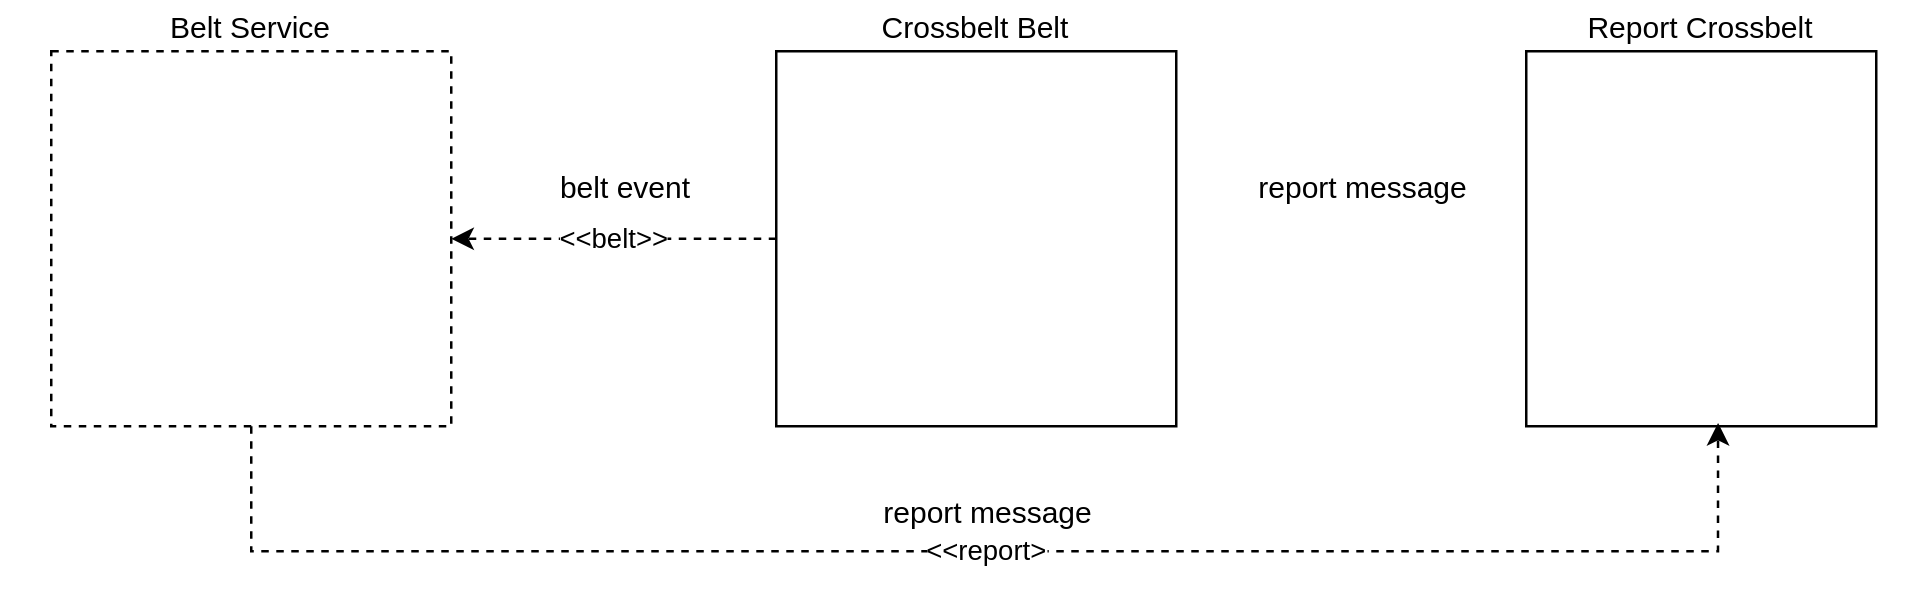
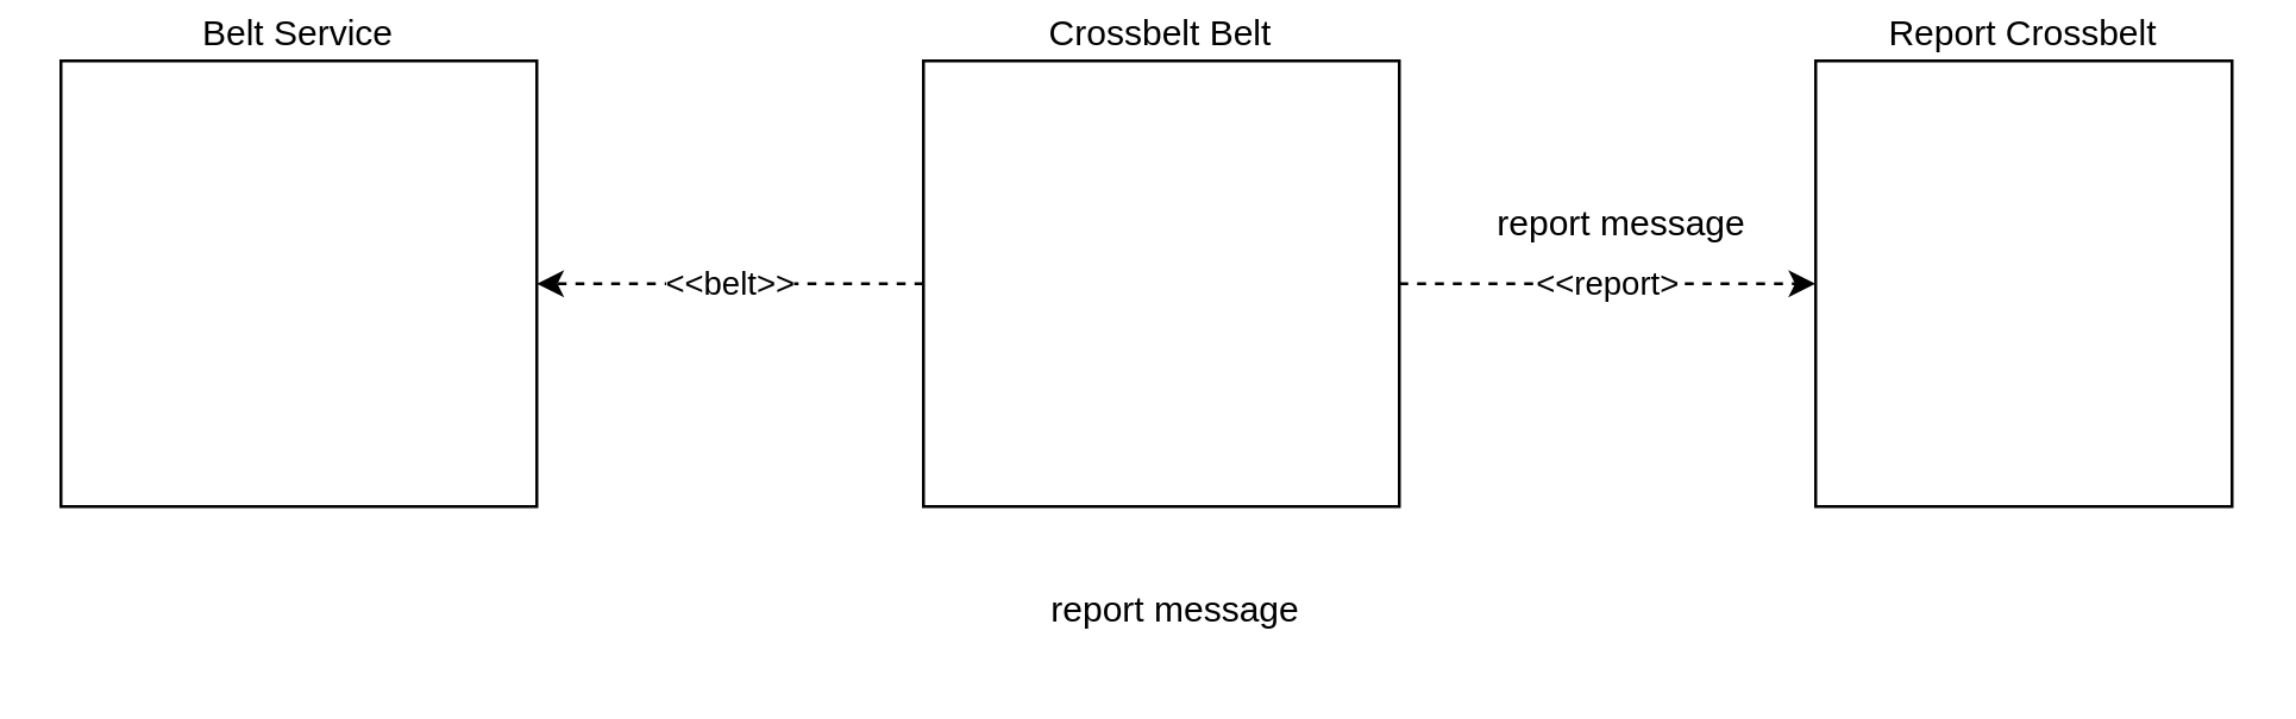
  <mxCell id="0" />
  <mxCell id="1" parent="0" />
  <mxCell id="2" value="&amp;lt;&amp;lt;belt&amp;gt;&amp;gt;" style="edgeStyle=orthogonalEdgeStyle;rounded=0;orthogonalLoop=1;jettySize=auto;html=1;jumpStyle=none;dashed=1;" parent="1" source="5" target="3" edge="1"><mxGeometry relative="1" as="geometry" /></mxCell>
- <mxCell id="3" value="Belt&amp;nbsp;&lt;span style=&quot;background-color: initial;&quot;&gt;Service&lt;/span&gt;" style="rounded=0;whiteSpace=wrap;html=1;labelPosition=center;verticalLabelPosition=top;align=center;verticalAlign=bottom;aspect=fixed;dashed=1;" parent="1" vertex="1"><mxGeometry x="20" y="20" width="160" height="150.01" as="geometry" /></mxCell>
+ <mxCell id="3" value="Belt&amp;nbsp;&lt;span style=&quot;background-color: initial;&quot;&gt;Service&lt;/span&gt;" style="rounded=0;whiteSpace=wrap;html=1;labelPosition=center;verticalLabelPosition=top;align=center;verticalAlign=bottom;aspect=fixed;" parent="1" vertex="1"><mxGeometry x="20" y="20" width="160" height="150.01" as="geometry" /></mxCell>
+ <mxCell id="4" value="&amp;lt;&amp;lt;report&amp;gt;" style="edgeStyle=orthogonalEdgeStyle;rounded=0;orthogonalLoop=1;jettySize=auto;html=1;dashed=1;" edge="1" parent="1" source="5" target="6"><mxGeometry relative="1" as="geometry" /></mxCell>
  <mxCell id="5" value="Crossbelt Belt" style="rounded=0;whiteSpace=wrap;html=1;labelPosition=center;verticalLabelPosition=top;align=center;verticalAlign=bottom;" parent="1" vertex="1"><mxGeometry x="310" y="20" width="160" height="150" as="geometry" /></mxCell>
  <mxCell id="6" value="Report Crossbelt" style="rounded=0;whiteSpace=wrap;html=1;labelPosition=center;verticalLabelPosition=top;align=center;verticalAlign=bottom;" vertex="1" parent="1"><mxGeometry x="610" y="20" width="140" height="150" as="geometry" /></mxCell>
- <mxCell id="7" value="belt event" style="text;html=1;align=center;verticalAlign=middle;whiteSpace=wrap;rounded=0;" vertex="1" parent="1"><mxGeometry x="210" y="60" width="80" height="30" as="geometry" /></mxCell>
- <mxCell id="8" value="&amp;lt;&amp;lt;report&amp;gt;" style="edgeStyle=orthogonalEdgeStyle;rounded=0;orthogonalLoop=1;jettySize=auto;html=1;dashed=1;exitX=0.5;exitY=1;exitDx=0;exitDy=0;entryX=0.548;entryY=0.991;entryDx=0;entryDy=0;entryPerimeter=0;" edge="1" parent="1" source="3" target="6"><mxGeometry relative="1" as="geometry"><mxPoint x="110" y="240" as="sourcePoint" /><mxPoint x="260" y="240" as="targetPoint" /><Array as="points"><mxPoint x="100" y="220" /><mxPoint x="687" y="220" /></Array></mxGeometry></mxCell>
  <mxCell id="9" value="report message" style="text;html=1;align=center;verticalAlign=middle;whiteSpace=wrap;rounded=0;" vertex="1" parent="1"><mxGeometry x="350" y="190" width="90" height="30" as="geometry" /></mxCell>
  <mxCell id="10" value="report message" style="text;html=1;align=center;verticalAlign=middle;whiteSpace=wrap;rounded=0;" vertex="1" parent="1"><mxGeometry x="500" y="60" width="90" height="30" as="geometry" /></mxCell>
